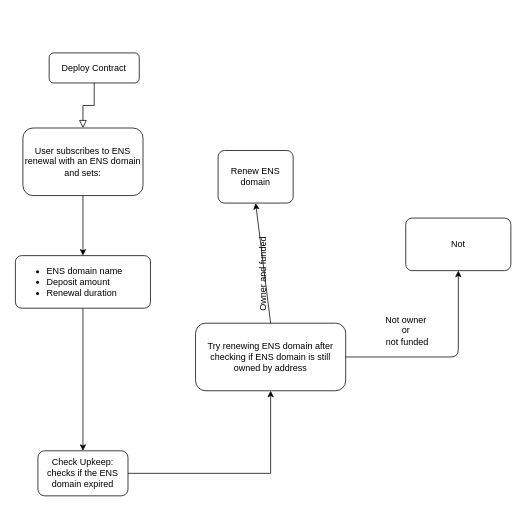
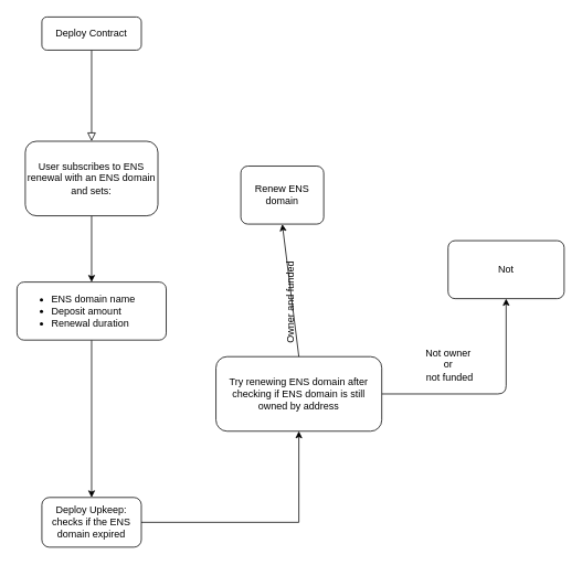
  <mxCell id="0" />
  <mxCell id="1" parent="0" />
  <mxCell id="2" value="" style="rounded=0;html=1;jettySize=auto;orthogonalLoop=1;fontSize=11;endArrow=block;endFill=0;endSize=8;strokeWidth=1;shadow=0;labelBackgroundColor=none;edgeStyle=orthogonalEdgeStyle;entryX=0.5;entryY=0;entryDx=0;entryDy=0;" parent="1" source="3" target="5" edge="1"><mxGeometry relative="1" as="geometry"><mxPoint x="110" y="110" as="targetPoint" /></mxGeometry></mxCell>
- <mxCell id="3" value="Deploy Contract" style="rounded=1;whiteSpace=wrap;html=1;fontSize=12;glass=0;strokeWidth=1;shadow=0;" parent="1" vertex="1"><mxGeometry x="65" y="70" width="120" height="40" as="geometry" /></mxCell>
+ <mxCell id="3" value="Deploy Contract" style="rounded=1;whiteSpace=wrap;html=1;fontSize=12;glass=0;strokeWidth=1;shadow=0;" parent="1" vertex="1"><mxGeometry x="50" y="20" width="120" height="40" as="geometry" /></mxCell>
  <mxCell id="4" style="edgeStyle=none;html=1;entryX=0.5;entryY=0;entryDx=0;entryDy=0;" edge="1" parent="1" source="5" target="12"><mxGeometry relative="1" as="geometry" /></mxCell>
  <mxCell id="5" value="User subscribes to ENS renewal with an ENS domain and sets:" style="rounded=1;whiteSpace=wrap;html=1;" parent="1" vertex="1"><mxGeometry x="30" y="170" width="160" height="90" as="geometry" /></mxCell>
  <mxCell id="6" value="" style="edgeStyle=orthogonalEdgeStyle;rounded=0;orthogonalLoop=1;jettySize=auto;html=1;" parent="1" source="7" target="10" edge="1"><mxGeometry relative="1" as="geometry" /></mxCell>
- <mxCell id="7" value="Check Upkeep:&lt;br&gt;checks if the ENS domain expired" style="rounded=1;whiteSpace=wrap;html=1;" parent="1" vertex="1"><mxGeometry x="50" y="600" width="120" height="60" as="geometry" /></mxCell>
+ <mxCell id="7" value="Deploy Upkeep:&lt;br&gt;checks if the ENS domain expired" style="rounded=1;whiteSpace=wrap;html=1;" parent="1" vertex="1"><mxGeometry x="50" y="600" width="120" height="60" as="geometry" /></mxCell>
  <mxCell id="8" style="edgeStyle=none;html=1;exitX=0.5;exitY=0;exitDx=0;exitDy=0;entryX=0.5;entryY=1;entryDx=0;entryDy=0;" edge="1" parent="1" source="10" target="13"><mxGeometry relative="1" as="geometry" /></mxCell>
  <mxCell id="9" style="edgeStyle=none;html=1;exitX=1;exitY=0.5;exitDx=0;exitDy=0;entryX=0.5;entryY=1;entryDx=0;entryDy=0;" edge="1" parent="1" source="10" target="15"><mxGeometry relative="1" as="geometry"><mxPoint x="570" y="475" as="targetPoint" /><Array as="points"><mxPoint x="610" y="475" /></Array></mxGeometry></mxCell>
  <mxCell id="10" value="Try renewing ENS domain after checking if ENS domain is still owned by address" style="rounded=1;whiteSpace=wrap;html=1;" parent="1" vertex="1"><mxGeometry x="260" y="430" width="200" height="90" as="geometry" /></mxCell>
  <mxCell id="11" style="edgeStyle=none;html=1;exitX=0.5;exitY=1;exitDx=0;exitDy=0;entryX=0.5;entryY=0;entryDx=0;entryDy=0;" edge="1" parent="1" source="12" target="7"><mxGeometry relative="1" as="geometry" /></mxCell>
  <mxCell id="12" value="&lt;ul&gt;&lt;li&gt;ENS domain name&lt;/li&gt;&lt;li&gt;Deposit amount&lt;/li&gt;&lt;li&gt;Renewal duration&lt;/li&gt;&lt;/ul&gt;" style="rounded=1;whiteSpace=wrap;html=1;arcSize=12;align=left;" vertex="1" parent="1"><mxGeometry x="20" y="340" width="180" height="70" as="geometry" /></mxCell>
  <mxCell id="13" value="&lt;div style=&quot;&quot;&gt;Renew ENS domain&lt;/div&gt;" style="rounded=1;whiteSpace=wrap;html=1;arcSize=12;align=center;" vertex="1" parent="1"><mxGeometry x="290" y="200" width="100" height="70" as="geometry" /></mxCell>
  <mxCell id="14" value="Owner and funded" style="text;html=1;align=center;verticalAlign=middle;resizable=0;points=[];autosize=1;strokeColor=none;fillColor=none;rotation=-90;" vertex="1" parent="1"><mxGeometry x="290" y="350" width="120" height="30" as="geometry" /></mxCell>
  <mxCell id="15" value="&lt;div style=&quot;&quot;&gt;Not&lt;/div&gt;" style="rounded=1;whiteSpace=wrap;html=1;arcSize=12;align=center;" vertex="1" parent="1"><mxGeometry x="540" y="290" width="140" height="70" as="geometry" /></mxCell>
  <mxCell id="16" value="Not owner &lt;br&gt;or&lt;br&gt;&amp;nbsp;not funded" style="text;html=1;align=center;verticalAlign=middle;resizable=0;points=[];autosize=1;strokeColor=none;fillColor=none;rotation=0;" vertex="1" parent="1"><mxGeometry x="500" y="410" width="80" height="60" as="geometry" /></mxCell>
